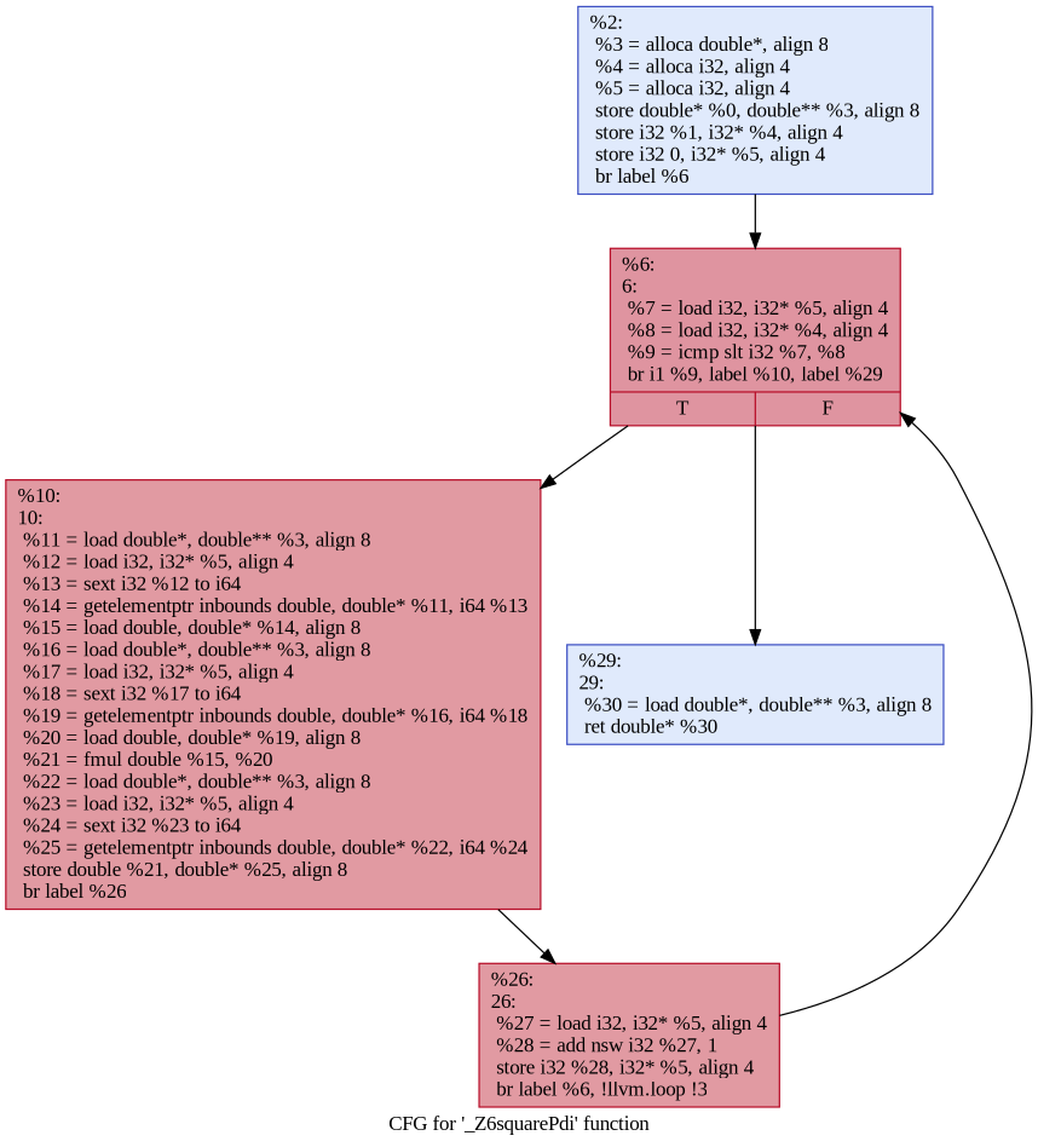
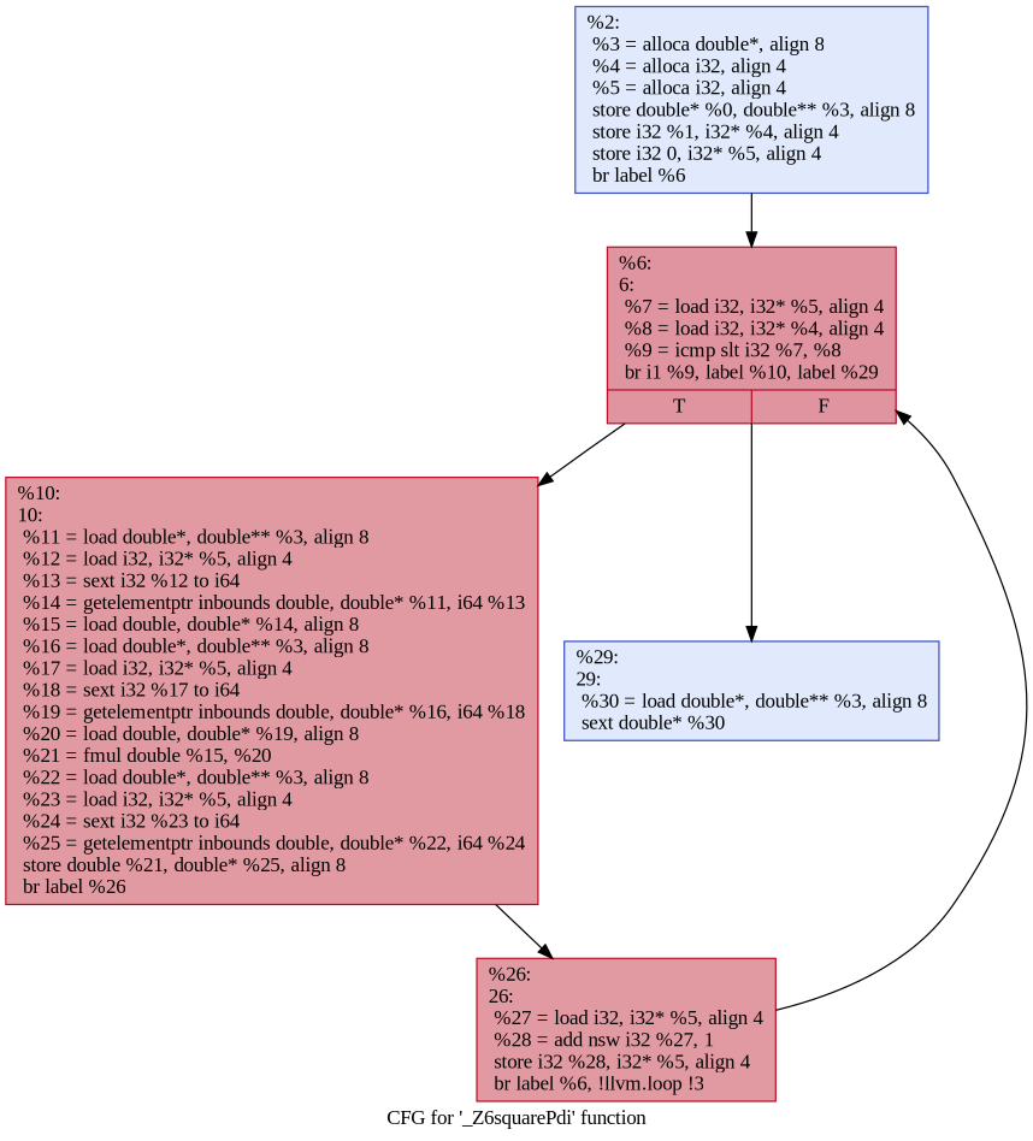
  digraph {
    label="CFG for '_Z6squarePdi' function"
    fontname="Liberation Serif"
    node [color="#b70d28ff" fillcolor="#b9d0f970" shape=record style=filled fontname="Liberation Serif"]
    edge [fontname="Liberation Serif"]
    n1 [color="#3d50c3ff" label="{%2:\l  %3 = alloca double*, align 8\l  %4 = alloca i32, align 4\l  %5 = alloca i32, align 4\l  store double* %0, double** %3, align 8\l  store i32 %1, i32* %4, align 4\l  store i32 0, i32* %5, align 4\l  br label %6\l}"]
    n2 [fillcolor="#b70d2870" label="{%6:\l6:                                                \l  %7 = load i32, i32* %5, align 4\l  %8 = load i32, i32* %4, align 4\l  %9 = icmp slt i32 %7, %8\l  br i1 %9, label %10, label %29\l|{<s0>T|<s1>F}}"]
    n3 [fillcolor="#bb1b2c70" label="{%10:\l10:                                               \l  %11 = load double*, double** %3, align 8\l  %12 = load i32, i32* %5, align 4\l  %13 = sext i32 %12 to i64\l  %14 = getelementptr inbounds double, double* %11, i64 %13\l  %15 = load double, double* %14, align 8\l  %16 = load double*, double** %3, align 8\l  %17 = load i32, i32* %5, align 4\l  %18 = sext i32 %17 to i64\l  %19 = getelementptr inbounds double, double* %16, i64 %18\l  %20 = load double, double* %19, align 8\l  %21 = fmul double %15, %20\l  %22 = load double*, double** %3, align 8\l  %23 = load i32, i32* %5, align 4\l  %24 = sext i32 %23 to i64\l  %25 = getelementptr inbounds double, double* %22, i64 %24\l  store double %21, double* %25, align 8\l  br label %26\l}"]
-   n4 [color="#3d50c3ff" label="{%29:\l29:                                               \l  %30 = load double*, double** %3, align 8\l  ret double* %30\l}"]
+   n4 [color="#3d50c3ff" label="{%29:\l29:                                               \l  %30 = load double*, double** %3, align 8\l  sext double* %30\l}"]
    n5 [fillcolor="#bb1b2c70" label="{%26:\l26:                                               \l  %27 = load i32, i32* %5, align 4\l  %28 = add nsw i32 %27, 1\l  store i32 %28, i32* %5, align 4\l  br label %6, !llvm.loop !3\l}"]
    n1 -> n2
    n2 -> n3
    n2 -> n4
    n3 -> n5
    n5 -> n2
  }
